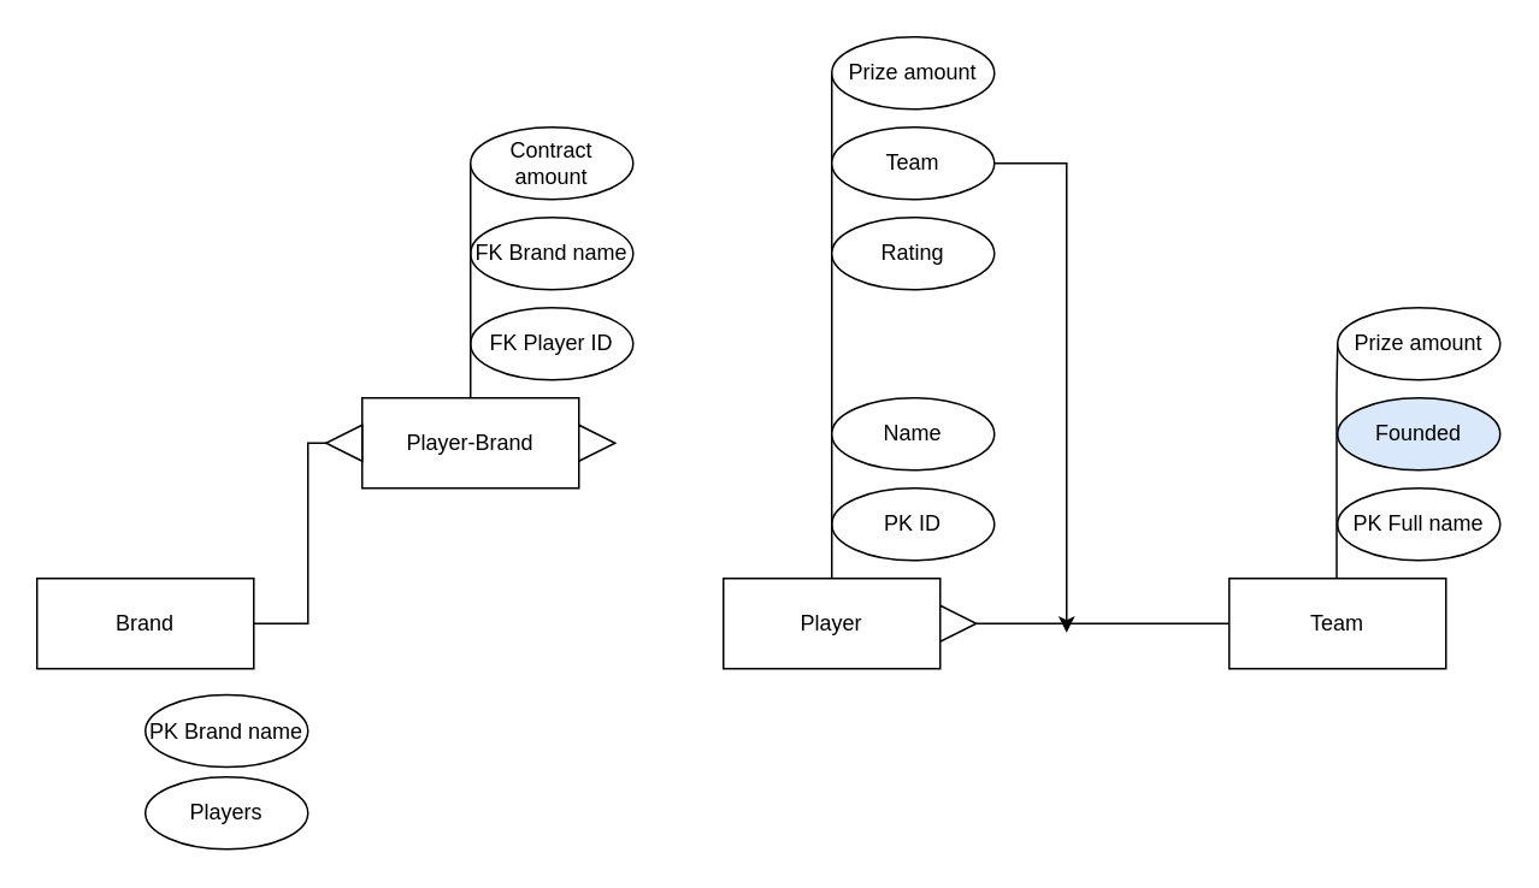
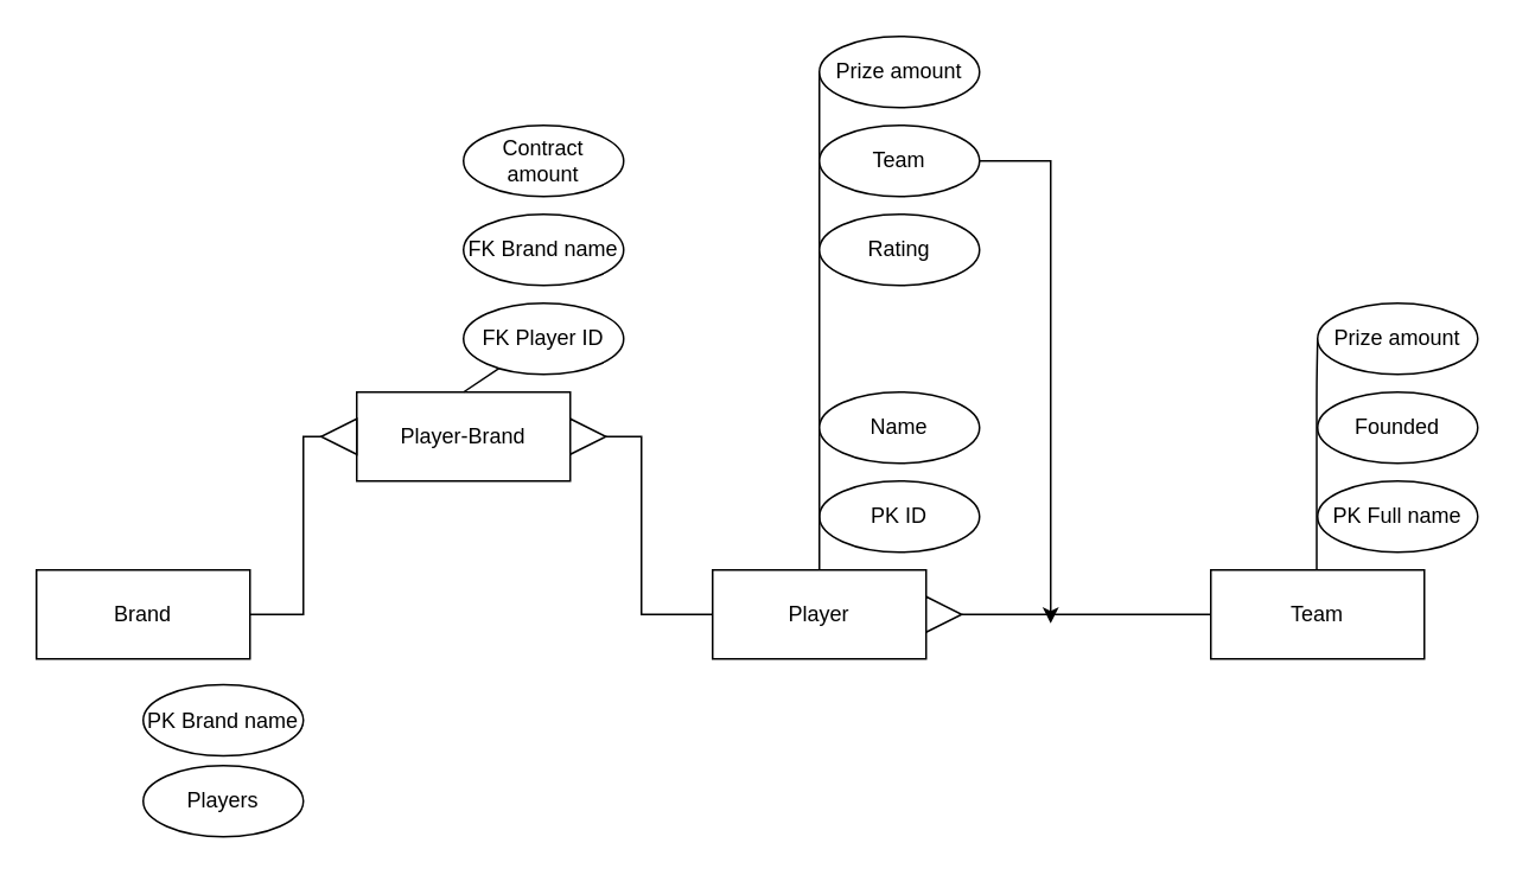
  <mxCell id="0" />
  <mxCell id="1" parent="0" />
+ <mxCell id="2" style="edgeStyle=orthogonalEdgeStyle;rounded=0;orthogonalLoop=1;jettySize=auto;html=1;entryX=1;entryY=0.5;entryDx=0;entryDy=0;" parent="1" source="3" target="20" edge="1"><mxGeometry relative="1" as="geometry" /></mxCell>
  <mxCell id="3" value="Player" style="rounded=0;whiteSpace=wrap;html=1;" parent="1" vertex="1"><mxGeometry x="400" y="320" width="120" height="50" as="geometry" /></mxCell>
  <mxCell id="4" value="PK ID" style="ellipse;whiteSpace=wrap;html=1;" parent="1" vertex="1"><mxGeometry x="460" y="270" width="90" height="40" as="geometry" /></mxCell>
  <mxCell id="5" value="" style="endArrow=none;html=1;exitX=0;exitY=0.5;exitDx=0;exitDy=0;" parent="1" source="10" edge="1"><mxGeometry width="50" height="50" relative="1" as="geometry"><mxPoint x="460" y="-10" as="sourcePoint" /><mxPoint x="460" y="320" as="targetPoint" /><Array as="points"><mxPoint x="460" y="180" /></Array></mxGeometry></mxCell>
  <mxCell id="6" value="Name" style="ellipse;whiteSpace=wrap;html=1;" parent="1" vertex="1"><mxGeometry x="460" y="220" width="90" height="40" as="geometry" /></mxCell>
  <mxCell id="7" value="Rating" style="ellipse;whiteSpace=wrap;html=1;" parent="1" vertex="1"><mxGeometry x="460" y="120" width="90" height="40" as="geometry" /></mxCell>
  <mxCell id="8" style="edgeStyle=orthogonalEdgeStyle;rounded=0;orthogonalLoop=1;jettySize=auto;html=1;" parent="1" source="9" edge="1"><mxGeometry relative="1" as="geometry"><mxPoint x="590" y="350" as="targetPoint" /><Array as="points"><mxPoint x="590" y="90" /><mxPoint x="590" y="350" /></Array></mxGeometry></mxCell>
  <mxCell id="9" value="Team" style="ellipse;whiteSpace=wrap;html=1;" parent="1" vertex="1"><mxGeometry x="460" y="70" width="90" height="40" as="geometry" /></mxCell>
  <mxCell id="10" value="Prize amount" style="ellipse;whiteSpace=wrap;html=1;" parent="1" vertex="1"><mxGeometry x="460" y="20" width="90" height="40" as="geometry" /></mxCell>
  <mxCell id="11" value="Team" style="rounded=0;whiteSpace=wrap;html=1;" parent="1" vertex="1"><mxGeometry x="680" y="320" width="120" height="50" as="geometry" /></mxCell>
  <mxCell id="12" value="" style="endArrow=none;html=1;entryX=0.5;entryY=0;entryDx=0;entryDy=0;" parent="1" edge="1"><mxGeometry width="50" height="50" relative="1" as="geometry"><mxPoint x="740" y="190" as="sourcePoint" /><mxPoint x="739.5" y="320" as="targetPoint" /><Array as="points"><mxPoint x="739.5" y="215" /></Array></mxGeometry></mxCell>
  <mxCell id="13" value="PK Full name" style="ellipse;whiteSpace=wrap;html=1;" parent="1" vertex="1"><mxGeometry x="740" y="270" width="90" height="40" as="geometry" /></mxCell>
- <mxCell id="14" value="Founded" style="ellipse;whiteSpace=wrap;html=1;fillColor=#dae8fc;" parent="1" vertex="1"><mxGeometry x="740" y="220" width="90" height="40" as="geometry" /></mxCell>
+ <mxCell id="14" value="Founded" style="ellipse;whiteSpace=wrap;html=1;" parent="1" vertex="1"><mxGeometry x="740" y="220" width="90" height="40" as="geometry" /></mxCell>
  <mxCell id="15" value="Prize amount" style="ellipse;whiteSpace=wrap;html=1;" parent="1" vertex="1"><mxGeometry x="740" y="170" width="90" height="40" as="geometry" /></mxCell>
  <mxCell id="16" value="" style="endArrow=none;html=1;exitX=0;exitY=0.5;exitDx=0;exitDy=0;entryX=1;entryY=0.5;entryDx=0;entryDy=0;" parent="1" source="17" target="3" edge="1"><mxGeometry width="50" height="50" relative="1" as="geometry"><mxPoint x="790" y="190" as="sourcePoint" /><mxPoint x="840" y="140" as="targetPoint" /></mxGeometry></mxCell>
  <mxCell id="17" value="" style="triangle;whiteSpace=wrap;html=1;" parent="1" vertex="1"><mxGeometry x="520" y="335" width="20" height="20" as="geometry" /></mxCell>
  <mxCell id="18" value="" style="endArrow=none;html=1;exitX=0;exitY=0.5;exitDx=0;exitDy=0;entryX=1;entryY=0.5;entryDx=0;entryDy=0;" parent="1" source="11" target="17" edge="1"><mxGeometry width="50" height="50" relative="1" as="geometry"><mxPoint x="680" y="345" as="sourcePoint" /><mxPoint x="520" y="345" as="targetPoint" /></mxGeometry></mxCell>
  <mxCell id="19" value="" style="endArrow=none;html=1;entryX=0.5;entryY=0;entryDx=0;entryDy=0;" parent="1" edge="1"><mxGeometry width="50" height="50" relative="1" as="geometry"><mxPoint x="465" y="380" as="sourcePoint" /><mxPoint x="465" y="380" as="targetPoint" /></mxGeometry></mxCell>
  <mxCell id="20" value="Player-Brand" style="rounded=0;whiteSpace=wrap;html=1;" parent="1" vertex="1"><mxGeometry x="200" y="220" width="120" height="50" as="geometry" /></mxCell>
  <mxCell id="21" style="edgeStyle=orthogonalEdgeStyle;rounded=0;orthogonalLoop=1;jettySize=auto;html=1;entryX=0;entryY=0.5;entryDx=0;entryDy=0;" parent="1" source="22" target="27" edge="1"><mxGeometry relative="1" as="geometry"><mxPoint x="170" y="245" as="targetPoint" /><Array as="points"><mxPoint x="170" y="345" /><mxPoint x="170" y="245" /></Array></mxGeometry></mxCell>
  <mxCell id="22" value="Brand" style="rounded=0;whiteSpace=wrap;html=1;" parent="1" vertex="1"><mxGeometry x="20" y="320" width="120" height="50" as="geometry" /></mxCell>
  <mxCell id="23" value="FK Player ID" style="ellipse;whiteSpace=wrap;html=1;" parent="1" vertex="1"><mxGeometry x="260" y="170" width="90" height="40" as="geometry" /></mxCell>
  <mxCell id="24" value="FK Brand name" style="ellipse;whiteSpace=wrap;html=1;" parent="1" vertex="1"><mxGeometry x="260" y="120" width="90" height="40" as="geometry" /></mxCell>
- <mxCell id="25" value="" style="endArrow=none;html=1;exitX=0.5;exitY=0;exitDx=0;exitDy=0;entryX=0;entryY=0.5;entryDx=0;entryDy=0;" parent="1" source="20" target="30" edge="1"><mxGeometry width="50" height="50" relative="1" as="geometry"><mxPoint x="770" y="220" as="sourcePoint" /><mxPoint x="820" y="170" as="targetPoint" /></mxGeometry></mxCell>
+ <mxCell id="25" value="" style="endArrow=none;html=1;exitX=0.5;exitY=0;exitDx=0;exitDy=0;" parent="1" source="20" target="23" edge="1"><mxGeometry width="50" height="50" relative="1" as="geometry"><mxPoint x="770" y="220" as="sourcePoint" /><mxPoint x="820" y="170" as="targetPoint" /></mxGeometry></mxCell>
  <mxCell id="26" value="" style="triangle;whiteSpace=wrap;html=1;direction=east;" parent="1" vertex="1"><mxGeometry x="320" y="235" width="20" height="20" as="geometry" /></mxCell>
  <mxCell id="27" value="" style="triangle;whiteSpace=wrap;html=1;direction=west;" parent="1" vertex="1"><mxGeometry x="180" y="235" width="20" height="20" as="geometry" /></mxCell>
  <mxCell id="28" value="PK Brand name" style="ellipse;whiteSpace=wrap;html=1;" parent="1" vertex="1"><mxGeometry x="80" y="384.5" width="90" height="40" as="geometry" /></mxCell>
  <mxCell id="29" value="Players" style="ellipse;whiteSpace=wrap;html=1;" parent="1" vertex="1"><mxGeometry x="80" y="430" width="90" height="40" as="geometry" /></mxCell>
  <mxCell id="30" value="Contract amount" style="ellipse;whiteSpace=wrap;html=1;" vertex="1" parent="1"><mxGeometry x="260" y="70" width="90" height="40" as="geometry" /></mxCell>
